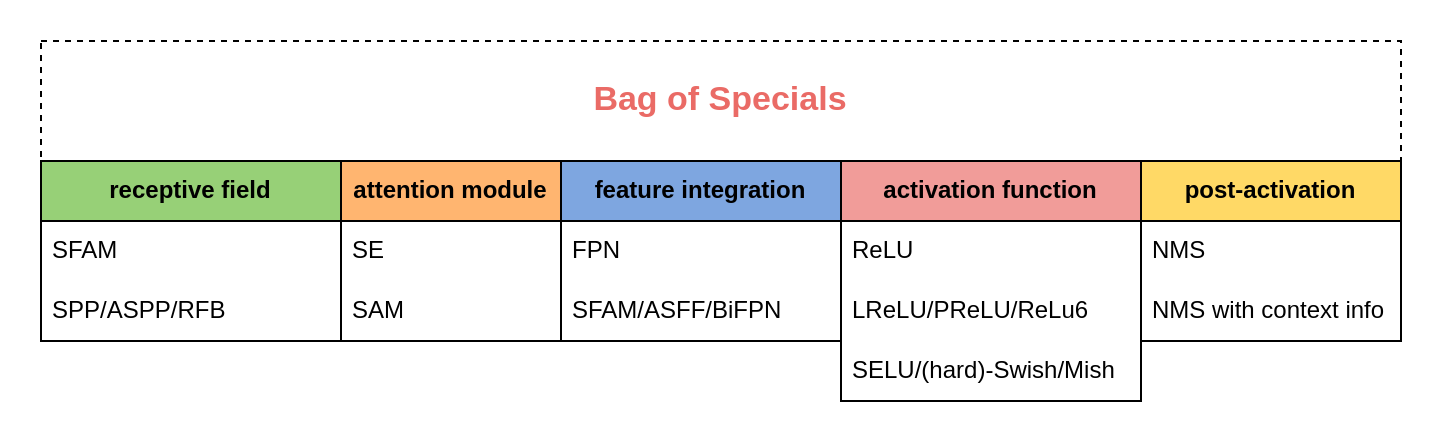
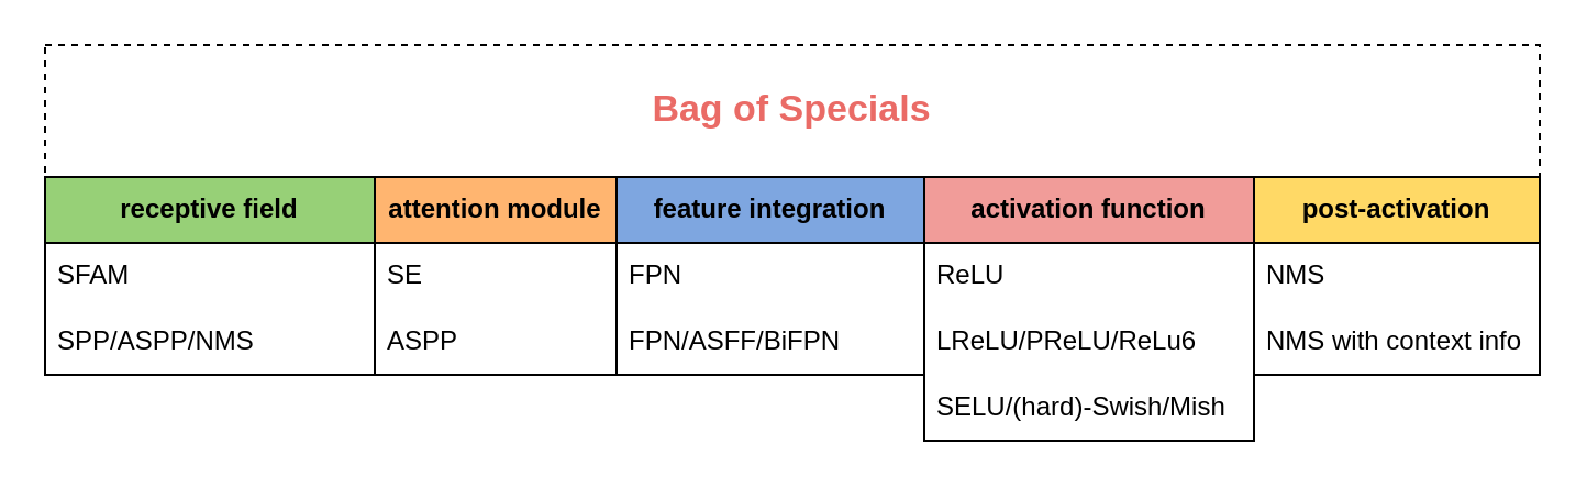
  <mxCell id="0" />
  <mxCell id="1" parent="0" />
  <mxCell id="2" value="&lt;b&gt;&lt;font color=&quot;#ea6b66&quot; style=&quot;font-size: 17px;&quot;&gt;Bag of Specials&lt;/font&gt;&lt;/b&gt;" style="rounded=0;whiteSpace=wrap;html=1;dashed=1;" parent="1" vertex="1"><mxGeometry x="20" y="20" width="680" height="60" as="geometry" /></mxCell>
  <mxCell id="3" value="&lt;b&gt;receptive field&lt;/b&gt;" style="swimlane;fontStyle=0;childLayout=stackLayout;horizontal=1;startSize=30;horizontalStack=0;resizeParent=1;resizeParentMax=0;resizeLast=0;collapsible=1;marginBottom=0;whiteSpace=wrap;html=1;labelBackgroundColor=none;fillColor=#97D077;" parent="1" vertex="1"><mxGeometry x="20" y="80" width="150" height="90" as="geometry"><mxRectangle x="90" y="310" width="60" height="30" as="alternateBounds" /></mxGeometry></mxCell>
  <mxCell id="4" value="SFAM" style="text;strokeColor=none;fillColor=none;align=left;verticalAlign=middle;spacingLeft=4;spacingRight=4;overflow=hidden;points=[[0,0.5],[1,0.5]];portConstraint=eastwest;rotatable=0;whiteSpace=wrap;html=1;" parent="3" vertex="1"><mxGeometry y="30" width="150" height="30" as="geometry" /></mxCell>
- <mxCell id="5" value="SPP/ASPP/RFB" style="text;strokeColor=none;fillColor=none;align=left;verticalAlign=middle;spacingLeft=4;spacingRight=4;overflow=hidden;points=[[0,0.5],[1,0.5]];portConstraint=eastwest;rotatable=0;whiteSpace=wrap;html=1;" parent="3" vertex="1"><mxGeometry y="60" width="150" height="30" as="geometry" /></mxCell>
+ <mxCell id="5" value="SPP/ASPP/NMS" style="text;strokeColor=none;fillColor=none;align=left;verticalAlign=middle;spacingLeft=4;spacingRight=4;overflow=hidden;points=[[0,0.5],[1,0.5]];portConstraint=eastwest;rotatable=0;whiteSpace=wrap;html=1;" parent="3" vertex="1"><mxGeometry y="60" width="150" height="30" as="geometry" /></mxCell>
  <mxCell id="6" value="&lt;b&gt;attention module&lt;/b&gt;" style="swimlane;fontStyle=0;childLayout=stackLayout;horizontal=1;startSize=30;horizontalStack=0;resizeParent=1;resizeParentMax=0;resizeLast=0;collapsible=1;marginBottom=0;whiteSpace=wrap;html=1;fillColor=#FFB570;" parent="1" vertex="1"><mxGeometry x="170" y="80" width="110" height="90" as="geometry"><mxRectangle x="90" y="310" width="60" height="30" as="alternateBounds" /></mxGeometry></mxCell>
  <mxCell id="7" value="SE" style="text;strokeColor=none;fillColor=none;align=left;verticalAlign=middle;spacingLeft=4;spacingRight=4;overflow=hidden;points=[[0,0.5],[1,0.5]];portConstraint=eastwest;rotatable=0;whiteSpace=wrap;html=1;" parent="6" vertex="1"><mxGeometry y="30" width="110" height="30" as="geometry" /></mxCell>
- <mxCell id="8" value="SAM" style="text;strokeColor=none;fillColor=none;align=left;verticalAlign=middle;spacingLeft=4;spacingRight=4;overflow=hidden;points=[[0,0.5],[1,0.5]];portConstraint=eastwest;rotatable=0;whiteSpace=wrap;html=1;" parent="6" vertex="1"><mxGeometry y="60" width="110" height="30" as="geometry" /></mxCell>
+ <mxCell id="8" value="ASPP" style="text;strokeColor=none;fillColor=none;align=left;verticalAlign=middle;spacingLeft=4;spacingRight=4;overflow=hidden;points=[[0,0.5],[1,0.5]];portConstraint=eastwest;rotatable=0;whiteSpace=wrap;html=1;" parent="6" vertex="1"><mxGeometry y="60" width="110" height="30" as="geometry" /></mxCell>
  <mxCell id="9" value="&lt;b&gt;feature integration&lt;/b&gt;" style="swimlane;fontStyle=0;childLayout=stackLayout;horizontal=1;startSize=30;horizontalStack=0;resizeParent=1;resizeParentMax=0;resizeLast=0;collapsible=1;marginBottom=0;whiteSpace=wrap;html=1;fillColor=#7EA6E0;" parent="1" vertex="1"><mxGeometry x="280" y="80" width="140" height="90" as="geometry"><mxRectangle x="90" y="310" width="60" height="30" as="alternateBounds" /></mxGeometry></mxCell>
  <mxCell id="10" value="FPN" style="text;strokeColor=none;fillColor=none;align=left;verticalAlign=middle;spacingLeft=4;spacingRight=4;overflow=hidden;points=[[0,0.5],[1,0.5]];portConstraint=eastwest;rotatable=0;whiteSpace=wrap;html=1;" parent="9" vertex="1"><mxGeometry y="30" width="140" height="30" as="geometry" /></mxCell>
- <mxCell id="11" value="SFAM/ASFF/BiFPN" style="text;strokeColor=none;fillColor=none;align=left;verticalAlign=middle;spacingLeft=4;spacingRight=4;overflow=hidden;points=[[0,0.5],[1,0.5]];portConstraint=eastwest;rotatable=0;whiteSpace=wrap;html=1;" parent="9" vertex="1"><mxGeometry y="60" width="140" height="30" as="geometry" /></mxCell>
+ <mxCell id="11" value="FPN/ASFF/BiFPN" style="text;strokeColor=none;fillColor=none;align=left;verticalAlign=middle;spacingLeft=4;spacingRight=4;overflow=hidden;points=[[0,0.5],[1,0.5]];portConstraint=eastwest;rotatable=0;whiteSpace=wrap;html=1;" parent="9" vertex="1"><mxGeometry y="60" width="140" height="30" as="geometry" /></mxCell>
  <mxCell id="12" value="&lt;b&gt;activation function&lt;/b&gt;" style="swimlane;fontStyle=0;childLayout=stackLayout;horizontal=1;startSize=30;horizontalStack=0;resizeParent=1;resizeParentMax=0;resizeLast=0;collapsible=1;marginBottom=0;whiteSpace=wrap;html=1;fillColor=#F19C99;" parent="1" vertex="1"><mxGeometry x="420" y="80" width="150" height="120" as="geometry"><mxRectangle x="90" y="310" width="60" height="30" as="alternateBounds" /></mxGeometry></mxCell>
  <mxCell id="13" value="ReLU" style="text;strokeColor=none;fillColor=none;align=left;verticalAlign=middle;spacingLeft=4;spacingRight=4;overflow=hidden;points=[[0,0.5],[1,0.5]];portConstraint=eastwest;rotatable=0;whiteSpace=wrap;html=1;" parent="12" vertex="1"><mxGeometry y="30" width="150" height="30" as="geometry" /></mxCell>
  <mxCell id="14" value="LReLU/PReLU/ReLu6" style="text;strokeColor=none;fillColor=none;align=left;verticalAlign=middle;spacingLeft=4;spacingRight=4;overflow=hidden;points=[[0,0.5],[1,0.5]];portConstraint=eastwest;rotatable=0;whiteSpace=wrap;html=1;" parent="12" vertex="1"><mxGeometry y="60" width="150" height="30" as="geometry" /></mxCell>
  <mxCell id="15" value="SELU/(hard)-Swish/Mish" style="text;strokeColor=none;fillColor=none;align=left;verticalAlign=middle;spacingLeft=4;spacingRight=4;overflow=hidden;points=[[0,0.5],[1,0.5]];portConstraint=eastwest;rotatable=0;whiteSpace=wrap;html=1;" vertex="1" parent="12"><mxGeometry y="90" width="150" height="30" as="geometry" /></mxCell>
  <mxCell id="16" value="&lt;b&gt;post-activation&lt;/b&gt;" style="swimlane;fontStyle=0;childLayout=stackLayout;horizontal=1;startSize=30;horizontalStack=0;resizeParent=1;resizeParentMax=0;resizeLast=0;collapsible=1;marginBottom=0;whiteSpace=wrap;html=1;fillColor=#FFD966;" parent="1" vertex="1"><mxGeometry x="570" y="80" width="130" height="90" as="geometry"><mxRectangle x="90" y="310" width="60" height="30" as="alternateBounds" /></mxGeometry></mxCell>
  <mxCell id="17" value="NMS" style="text;strokeColor=none;fillColor=none;align=left;verticalAlign=middle;spacingLeft=4;spacingRight=4;overflow=hidden;points=[[0,0.5],[1,0.5]];portConstraint=eastwest;rotatable=0;whiteSpace=wrap;html=1;" parent="16" vertex="1"><mxGeometry y="30" width="130" height="30" as="geometry" /></mxCell>
  <mxCell id="18" value="NMS with context info" style="text;strokeColor=none;fillColor=none;align=left;verticalAlign=middle;spacingLeft=4;spacingRight=4;overflow=hidden;points=[[0,0.5],[1,0.5]];portConstraint=eastwest;rotatable=0;whiteSpace=wrap;html=1;" vertex="1" parent="16"><mxGeometry y="60" width="130" height="30" as="geometry" /></mxCell>
